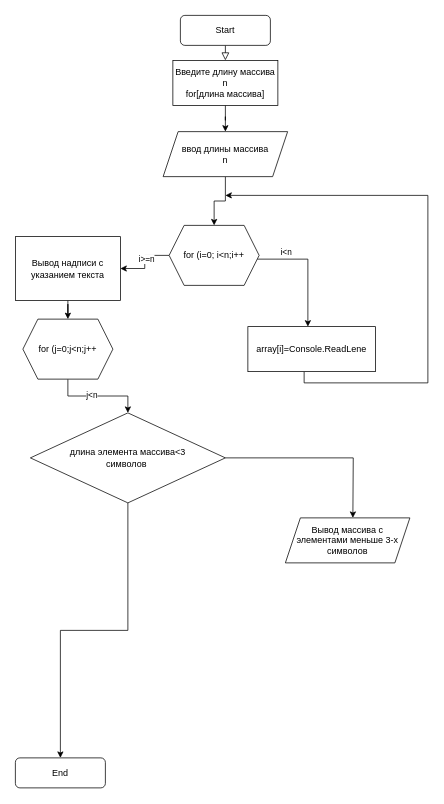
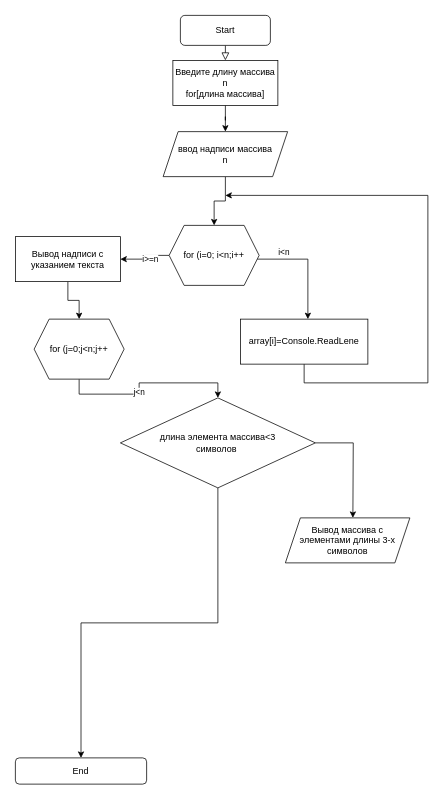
  <mxCell id="0" />
  <mxCell id="1" parent="0" />
  <mxCell id="2" value="" style="rounded=0;html=1;jettySize=auto;orthogonalLoop=1;fontSize=11;endArrow=block;endFill=0;endSize=8;strokeWidth=1;shadow=0;labelBackgroundColor=none;edgeStyle=orthogonalEdgeStyle;" parent="1" source="3" edge="1"><mxGeometry relative="1" as="geometry"><mxPoint x="300" y="80" as="targetPoint" /></mxGeometry></mxCell>
  <mxCell id="3" value="Start" style="rounded=1;whiteSpace=wrap;html=1;fontSize=12;glass=0;strokeWidth=1;shadow=0;" parent="1" vertex="1"><mxGeometry x="240" y="20" width="120" height="40" as="geometry" /></mxCell>
- <mxCell id="4" value="End" style="rounded=1;whiteSpace=wrap;html=1;fontSize=12;glass=0;strokeWidth=1;shadow=0;" parent="1" vertex="1"><mxGeometry x="20" y="1010" width="120" height="40" as="geometry" /></mxCell>
+ <mxCell id="4" value="End" style="rounded=1;whiteSpace=wrap;html=1;fontSize=12;glass=0;strokeWidth=1;shadow=0;" parent="1" vertex="1"><mxGeometry x="20" y="1010" width="175" height="35" as="geometry" /></mxCell>
  <mxCell id="5" value="" style="edgeStyle=orthogonalEdgeStyle;rounded=0;orthogonalLoop=1;jettySize=auto;html=1;exitX=0.5;exitY=1;exitDx=0;exitDy=0;" edge="1" parent="1" source="15" target="12"><mxGeometry relative="1" as="geometry"><mxPoint x="300" y="255" as="sourcePoint" /></mxGeometry></mxCell>
  <mxCell id="6" value="" style="edgeStyle=orthogonalEdgeStyle;rounded=0;orthogonalLoop=1;jettySize=auto;html=1;" edge="1" parent="1" source="7" target="15"><mxGeometry relative="1" as="geometry" /></mxCell>
  <mxCell id="7" value="Введите длину массива&lt;br&gt;n&lt;br&gt;for[длина массива]" style="rounded=0;whiteSpace=wrap;html=1;" vertex="1" parent="1"><mxGeometry x="230" y="80" width="140" height="60" as="geometry" /></mxCell>
  <mxCell id="8" style="edgeStyle=orthogonalEdgeStyle;rounded=0;orthogonalLoop=1;jettySize=auto;html=1;" edge="1" parent="1" source="12" target="14"><mxGeometry relative="1" as="geometry"><Array as="points"><mxPoint x="410" y="345" /></Array></mxGeometry></mxCell>
  <mxCell id="9" value="i&amp;lt;n" style="edgeLabel;html=1;align=center;verticalAlign=middle;resizable=0;points=[];" vertex="1" connectable="0" parent="8"><mxGeometry x="-0.385" y="-3" relative="1" as="geometry"><mxPoint x="-10" y="-13" as="offset" /></mxGeometry></mxCell>
  <mxCell id="10" value="" style="edgeStyle=orthogonalEdgeStyle;rounded=0;orthogonalLoop=1;jettySize=auto;html=1;" edge="1" parent="1" source="12" target="20"><mxGeometry relative="1" as="geometry" /></mxCell>
  <mxCell id="11" value="i&amp;gt;=n" style="edgeLabel;html=1;align=center;verticalAlign=middle;resizable=0;points=[];" vertex="1" connectable="0" parent="10"><mxGeometry x="-0.25" y="4" relative="1" as="geometry"><mxPoint as="offset" /></mxGeometry></mxCell>
  <mxCell id="12" value="for (i=0; i&amp;lt;n;i++" style="shape=hexagon;perimeter=hexagonPerimeter2;whiteSpace=wrap;html=1;fixedSize=1;" vertex="1" parent="1"><mxGeometry x="225" y="300" width="120" height="80" as="geometry" /></mxCell>
  <mxCell id="13" style="edgeStyle=orthogonalEdgeStyle;rounded=0;orthogonalLoop=1;jettySize=auto;html=1;" edge="1" parent="1" source="14"><mxGeometry relative="1" as="geometry"><mxPoint x="300" y="260" as="targetPoint" /><Array as="points"><mxPoint x="405" y="510" /><mxPoint x="570" y="510" /></Array></mxGeometry></mxCell>
- <mxCell id="14" value="array[i]=Console.ReadLene" style="rounded=0;whiteSpace=wrap;html=1;" vertex="1" parent="1"><mxGeometry x="330" y="435" width="170" height="60" as="geometry" /></mxCell>
- <mxCell id="15" value="ввод длины массива&lt;br&gt;n" style="shape=parallelogram;perimeter=parallelogramPerimeter;whiteSpace=wrap;html=1;fixedSize=1;" vertex="1" parent="1"><mxGeometry x="217" y="175" width="166" height="60" as="geometry" /></mxCell>
+ <mxCell id="14" value="array[i]=Console.ReadLene" style="rounded=0;whiteSpace=wrap;html=1;" vertex="1" parent="1"><mxGeometry x="320" y="425" width="170" height="60" as="geometry" /></mxCell>
+ <mxCell id="15" value="ввод надписи массива&lt;br&gt;n" style="shape=parallelogram;perimeter=parallelogramPerimeter;whiteSpace=wrap;html=1;fixedSize=1;" vertex="1" parent="1"><mxGeometry x="217" y="175" width="166" height="60" as="geometry" /></mxCell>
  <mxCell id="16" style="edgeStyle=orthogonalEdgeStyle;rounded=0;orthogonalLoop=1;jettySize=auto;html=1;entryX=0.5;entryY=0;entryDx=0;entryDy=0;" edge="1" parent="1" source="18" target="23"><mxGeometry relative="1" as="geometry" /></mxCell>
  <mxCell id="17" value="j&amp;lt;n" style="edgeLabel;html=1;align=center;verticalAlign=middle;resizable=0;points=[];" vertex="1" connectable="0" parent="16"><mxGeometry x="-0.14" y="1" relative="1" as="geometry"><mxPoint as="offset" /></mxGeometry></mxCell>
- <mxCell id="18" value="for (j=0;j&amp;lt;n;j++" style="shape=hexagon;perimeter=hexagonPerimeter2;whiteSpace=wrap;html=1;fixedSize=1;" vertex="1" parent="1"><mxGeometry x="30" y="425" width="120" height="80" as="geometry" /></mxCell>
+ <mxCell id="18" value="for (j=0;j&amp;lt;n;j++" style="shape=hexagon;perimeter=hexagonPerimeter2;whiteSpace=wrap;html=1;fixedSize=1;" vertex="1" parent="1"><mxGeometry x="45" y="425" width="120" height="80" as="geometry" /></mxCell>
  <mxCell id="19" value="" style="edgeStyle=orthogonalEdgeStyle;rounded=0;orthogonalLoop=1;jettySize=auto;html=1;" edge="1" parent="1" source="20" target="18"><mxGeometry relative="1" as="geometry" /></mxCell>
- <mxCell id="20" value="Вывод надписи с указанием текста" style="rounded=0;whiteSpace=wrap;html=1;" vertex="1" parent="1"><mxGeometry x="20" y="315" width="140" height="85" as="geometry" /></mxCell>
+ <mxCell id="20" value="Вывод надписи с указанием текста" style="rounded=0;whiteSpace=wrap;html=1;" vertex="1" parent="1"><mxGeometry x="20" y="315" width="140" height="60" as="geometry" /></mxCell>
  <mxCell id="21" style="edgeStyle=orthogonalEdgeStyle;rounded=0;orthogonalLoop=1;jettySize=auto;html=1;entryX=0.5;entryY=0;entryDx=0;entryDy=0;" edge="1" parent="1" source="23" target="4"><mxGeometry relative="1" as="geometry" /></mxCell>
  <mxCell id="22" style="edgeStyle=orthogonalEdgeStyle;rounded=0;orthogonalLoop=1;jettySize=auto;html=1;" edge="1" parent="1" source="23"><mxGeometry relative="1" as="geometry"><mxPoint x="470" y="690" as="targetPoint" /></mxGeometry></mxCell>
- <mxCell id="23" value="длина элемента массива&amp;lt;3&lt;br&gt;символов&amp;nbsp;" style="rhombus;whiteSpace=wrap;html=1;" vertex="1" parent="1"><mxGeometry x="40" y="550" width="260" height="120" as="geometry" /></mxCell>
- <mxCell id="24" value="Вывод массива с элементами меньше 3-х символов" style="shape=parallelogram;perimeter=parallelogramPerimeter;whiteSpace=wrap;html=1;fixedSize=1;" vertex="1" parent="1"><mxGeometry x="380" y="690" width="166" height="60" as="geometry" /></mxCell>
+ <mxCell id="23" value="длина элемента массива&amp;lt;3&lt;br&gt;символов&amp;nbsp;" style="rhombus;whiteSpace=wrap;html=1;" vertex="1" parent="1"><mxGeometry x="160" y="530" width="260" height="120" as="geometry" /></mxCell>
+ <mxCell id="24" value="Вывод массива с элементами длины 3-х символов" style="shape=parallelogram;perimeter=parallelogramPerimeter;whiteSpace=wrap;html=1;fixedSize=1;" vertex="1" parent="1"><mxGeometry x="380" y="690" width="166" height="60" as="geometry" /></mxCell>
